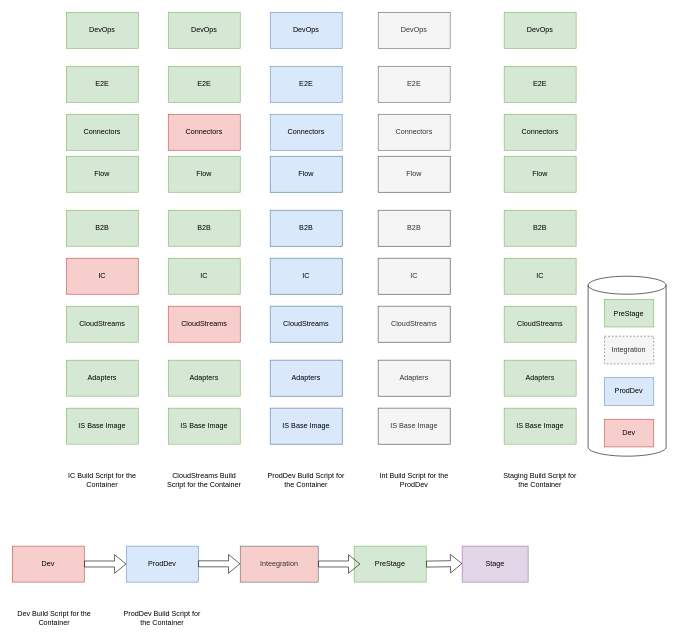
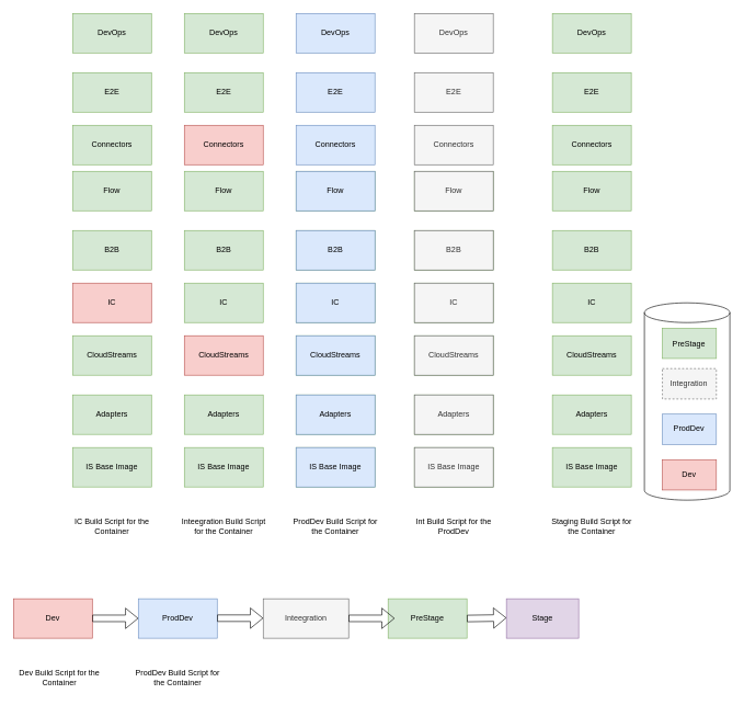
  <mxCell id="0" />
  <mxCell id="1" parent="0" />
  <mxCell id="2" value="" style="group" vertex="1" connectable="0" parent="1"><mxGeometry x="280" y="20" width="120" height="720" as="geometry" /></mxCell>
  <mxCell id="3" value="IC" style="rounded=0;whiteSpace=wrap;html=1;fillColor=#d5e8d4;strokeColor=#82b366;" vertex="1" parent="2"><mxGeometry y="410" width="120" height="60" as="geometry" /></mxCell>
  <mxCell id="4" value="B2B" style="rounded=0;whiteSpace=wrap;html=1;fillColor=#d5e8d4;strokeColor=#82b366;" vertex="1" parent="2"><mxGeometry y="330" width="120" height="60" as="geometry" /></mxCell>
  <mxCell id="5" value="Flow" style="rounded=0;whiteSpace=wrap;html=1;fillColor=#d5e8d4;strokeColor=#82b366;" vertex="1" parent="2"><mxGeometry y="240" width="120" height="60" as="geometry" /></mxCell>
  <mxCell id="6" value="IS Base Image" style="rounded=0;whiteSpace=wrap;html=1;fillColor=#d5e8d4;strokeColor=#82b366;" vertex="1" parent="2"><mxGeometry y="660" width="120" height="60" as="geometry" /></mxCell>
  <mxCell id="7" value="Adapters" style="rounded=0;whiteSpace=wrap;html=1;fillColor=#d5e8d4;strokeColor=#82b366;" vertex="1" parent="2"><mxGeometry y="580" width="120" height="60" as="geometry" /></mxCell>
  <mxCell id="8" value="CloudStreams" style="rounded=0;whiteSpace=wrap;html=1;fillColor=#f8cecc;strokeColor=#b85450;" vertex="1" parent="2"><mxGeometry y="490" width="120" height="60" as="geometry" /></mxCell>
  <mxCell id="9" value="Connectors" style="rounded=0;whiteSpace=wrap;html=1;fillColor=#f8cecc;strokeColor=#b85450;" vertex="1" parent="2"><mxGeometry y="170" width="120" height="60" as="geometry" /></mxCell>
  <mxCell id="10" value="E2E" style="rounded=0;whiteSpace=wrap;html=1;fillColor=#d5e8d4;strokeColor=#82b366;" vertex="1" parent="2"><mxGeometry y="90" width="120" height="60" as="geometry" /></mxCell>
  <mxCell id="11" value="DevOps" style="rounded=0;whiteSpace=wrap;html=1;fillColor=#d5e8d4;strokeColor=#82b366;" vertex="1" parent="2"><mxGeometry width="120" height="60" as="geometry" /></mxCell>
- <mxCell id="12" value="CloudStreams Build Script for the Container" style="text;html=1;strokeColor=none;fillColor=none;align=center;verticalAlign=middle;whiteSpace=wrap;rounded=0;" vertex="1" parent="1"><mxGeometry x="270" y="780" width="140" height="40" as="geometry" /></mxCell>
+ <mxCell id="12" value="Inteegration Build Script for the Container" style="text;html=1;strokeColor=none;fillColor=none;align=center;verticalAlign=middle;whiteSpace=wrap;rounded=0;" vertex="1" parent="1"><mxGeometry x="270" y="780" width="140" height="40" as="geometry" /></mxCell>
  <mxCell id="13" value="Dev Build Script for the Container" style="text;html=1;strokeColor=none;fillColor=none;align=center;verticalAlign=middle;whiteSpace=wrap;rounded=0;" vertex="1" parent="1"><mxGeometry x="20" y="1010" width="140" height="40" as="geometry" /></mxCell>
  <mxCell id="14" value="Dev" style="rounded=0;whiteSpace=wrap;html=1;fillColor=#f8cecc;strokeColor=#b85450;" vertex="1" parent="1"><mxGeometry x="20" y="910" width="120" height="60" as="geometry" /></mxCell>
  <mxCell id="15" value="ProdDev" style="rounded=0;whiteSpace=wrap;html=1;fillColor=#dae8fc;strokeColor=#6c8ebf;" vertex="1" parent="1"><mxGeometry x="210" y="910" width="120" height="60" as="geometry" /></mxCell>
- <mxCell id="16" value="Inteegration" style="rounded=0;whiteSpace=wrap;html=1;fillColor=#f8cecc;strokeColor=#666666;fontColor=#333333;" vertex="1" parent="1"><mxGeometry x="400" y="910" width="130" height="60" as="geometry" /></mxCell>
+ <mxCell id="16" value="Inteegration" style="rounded=0;whiteSpace=wrap;html=1;fillColor=#f5f5f5;strokeColor=#666666;fontColor=#333333;" vertex="1" parent="1"><mxGeometry x="400" y="910" width="130" height="60" as="geometry" /></mxCell>
  <mxCell id="17" value="PreStage" style="rounded=0;whiteSpace=wrap;html=1;fillColor=#d5e8d4;strokeColor=#82b366;" vertex="1" parent="1"><mxGeometry x="590" y="910" width="120" height="60" as="geometry" /></mxCell>
  <mxCell id="18" value="Stage" style="rounded=0;whiteSpace=wrap;html=1;fillColor=#e1d5e7;strokeColor=#9673a6;" vertex="1" parent="1"><mxGeometry x="770" y="910" width="110" height="60" as="geometry" /></mxCell>
  <mxCell id="19" style="edgeStyle=orthogonalEdgeStyle;rounded=0;orthogonalLoop=1;jettySize=auto;html=1;exitX=0.5;exitY=1;exitDx=0;exitDy=0;" edge="1" parent="1" source="15" target="15"><mxGeometry relative="1" as="geometry" /></mxCell>
  <mxCell id="20" value="ProdDev Build Script for the Container" style="text;html=1;strokeColor=none;fillColor=none;align=center;verticalAlign=middle;whiteSpace=wrap;rounded=0;" vertex="1" parent="1"><mxGeometry x="200" y="1010" width="140" height="40" as="geometry" /></mxCell>
  <mxCell id="21" value="" style="group" vertex="1" connectable="0" parent="1"><mxGeometry x="830" y="20" width="140" height="800" as="geometry" /></mxCell>
  <mxCell id="22" value="" style="group" vertex="1" connectable="0" parent="21"><mxGeometry x="10" width="120" height="720" as="geometry" /></mxCell>
  <mxCell id="23" value="IC" style="rounded=0;whiteSpace=wrap;html=1;fillColor=#d5e8d4;strokeColor=#82b366;" vertex="1" parent="22"><mxGeometry y="410" width="120" height="60" as="geometry" /></mxCell>
  <mxCell id="24" value="B2B" style="rounded=0;whiteSpace=wrap;html=1;fillColor=#d5e8d4;strokeColor=#82b366;" vertex="1" parent="22"><mxGeometry y="330" width="120" height="60" as="geometry" /></mxCell>
  <mxCell id="25" value="Flow" style="rounded=0;whiteSpace=wrap;html=1;fillColor=#d5e8d4;strokeColor=#82b366;" vertex="1" parent="22"><mxGeometry y="240" width="120" height="60" as="geometry" /></mxCell>
  <mxCell id="26" value="IS Base Image" style="rounded=0;whiteSpace=wrap;html=1;fillColor=#d5e8d4;strokeColor=#82b366;" vertex="1" parent="22"><mxGeometry y="660" width="120" height="60" as="geometry" /></mxCell>
  <mxCell id="27" value="Adapters" style="rounded=0;whiteSpace=wrap;html=1;fillColor=#d5e8d4;strokeColor=#82b366;" vertex="1" parent="22"><mxGeometry y="580" width="120" height="60" as="geometry" /></mxCell>
  <mxCell id="28" value="CloudStreams" style="rounded=0;whiteSpace=wrap;html=1;fillColor=#d5e8d4;strokeColor=#82b366;" vertex="1" parent="22"><mxGeometry y="490" width="120" height="60" as="geometry" /></mxCell>
  <mxCell id="29" value="Connectors" style="rounded=0;whiteSpace=wrap;html=1;fillColor=#d5e8d4;strokeColor=#82b366;" vertex="1" parent="22"><mxGeometry y="170" width="120" height="60" as="geometry" /></mxCell>
  <mxCell id="30" value="E2E" style="rounded=0;whiteSpace=wrap;html=1;fillColor=#d5e8d4;strokeColor=#82b366;" vertex="1" parent="22"><mxGeometry y="90" width="120" height="60" as="geometry" /></mxCell>
  <mxCell id="31" value="DevOps" style="rounded=0;whiteSpace=wrap;html=1;fillColor=#d5e8d4;strokeColor=#82b366;" vertex="1" parent="22"><mxGeometry width="120" height="60" as="geometry" /></mxCell>
  <mxCell id="32" value="Staging Build Script for the Container" style="text;html=1;strokeColor=none;fillColor=none;align=center;verticalAlign=middle;whiteSpace=wrap;rounded=0;" vertex="1" parent="21"><mxGeometry y="760" width="140" height="40" as="geometry" /></mxCell>
  <mxCell id="33" value="" style="group" vertex="1" connectable="0" parent="1"><mxGeometry x="100" y="20" width="140" height="800" as="geometry" /></mxCell>
  <mxCell id="34" value="" style="group" vertex="1" connectable="0" parent="33"><mxGeometry x="10" width="120" height="720" as="geometry" /></mxCell>
  <mxCell id="35" value="IC" style="rounded=0;whiteSpace=wrap;html=1;fillColor=#f8cecc;strokeColor=#b85450;" vertex="1" parent="34"><mxGeometry y="410" width="120" height="60" as="geometry" /></mxCell>
  <mxCell id="36" value="B2B" style="rounded=0;whiteSpace=wrap;html=1;fillColor=#d5e8d4;strokeColor=#82b366;" vertex="1" parent="34"><mxGeometry y="330" width="120" height="60" as="geometry" /></mxCell>
  <mxCell id="37" value="Flow" style="rounded=0;whiteSpace=wrap;html=1;fillColor=#d5e8d4;strokeColor=#82b366;" vertex="1" parent="34"><mxGeometry y="240" width="120" height="60" as="geometry" /></mxCell>
  <mxCell id="38" value="IS Base Image" style="rounded=0;whiteSpace=wrap;html=1;fillColor=#d5e8d4;strokeColor=#82b366;" vertex="1" parent="34"><mxGeometry y="660" width="120" height="60" as="geometry" /></mxCell>
  <mxCell id="39" value="Adapters" style="rounded=0;whiteSpace=wrap;html=1;fillColor=#d5e8d4;strokeColor=#82b366;" vertex="1" parent="34"><mxGeometry y="580" width="120" height="60" as="geometry" /></mxCell>
  <mxCell id="40" value="CloudStreams" style="rounded=0;whiteSpace=wrap;html=1;fillColor=#d5e8d4;strokeColor=#82b366;" vertex="1" parent="34"><mxGeometry y="490" width="120" height="60" as="geometry" /></mxCell>
  <mxCell id="41" value="Connectors" style="rounded=0;whiteSpace=wrap;html=1;fillColor=#d5e8d4;strokeColor=#82b366;" vertex="1" parent="34"><mxGeometry y="170" width="120" height="60" as="geometry" /></mxCell>
  <mxCell id="42" value="E2E" style="rounded=0;whiteSpace=wrap;html=1;fillColor=#d5e8d4;strokeColor=#82b366;" vertex="1" parent="34"><mxGeometry y="90" width="120" height="60" as="geometry" /></mxCell>
  <mxCell id="43" value="DevOps" style="rounded=0;whiteSpace=wrap;html=1;fillColor=#d5e8d4;strokeColor=#82b366;" vertex="1" parent="34"><mxGeometry width="120" height="60" as="geometry" /></mxCell>
  <mxCell id="44" value="IC Build Script for the Container" style="text;html=1;strokeColor=none;fillColor=none;align=center;verticalAlign=middle;whiteSpace=wrap;rounded=0;" vertex="1" parent="33"><mxGeometry y="760" width="140" height="40" as="geometry" /></mxCell>
  <mxCell id="45" value="" style="shape=flexArrow;endArrow=classic;html=1;exitX=1;exitY=0.5;exitDx=0;exitDy=0;entryX=0;entryY=0.5;entryDx=0;entryDy=0;" edge="1" parent="1"><mxGeometry width="50" height="50" relative="1" as="geometry"><mxPoint x="140" y="939.75" as="sourcePoint" /><mxPoint x="210" y="939.75" as="targetPoint" /><Array as="points" /></mxGeometry></mxCell>
  <mxCell id="46" value="" style="shape=flexArrow;endArrow=classic;html=1;exitX=1;exitY=0.5;exitDx=0;exitDy=0;entryX=0;entryY=0.5;entryDx=0;entryDy=0;" edge="1" parent="1"><mxGeometry width="50" height="50" relative="1" as="geometry"><mxPoint x="530" y="939.75" as="sourcePoint" /><mxPoint x="600" y="939.75" as="targetPoint" /><Array as="points" /></mxGeometry></mxCell>
  <mxCell id="47" value="" style="shape=flexArrow;endArrow=classic;html=1;exitX=1;exitY=0.5;exitDx=0;exitDy=0;" edge="1" parent="1" source="17"><mxGeometry width="50" height="50" relative="1" as="geometry"><mxPoint x="720" y="939.25" as="sourcePoint" /><mxPoint x="770" y="939" as="targetPoint" /><Array as="points" /></mxGeometry></mxCell>
  <mxCell id="48" value="" style="shape=flexArrow;endArrow=classic;html=1;exitX=1;exitY=0.5;exitDx=0;exitDy=0;entryX=0;entryY=0.5;entryDx=0;entryDy=0;" edge="1" parent="1"><mxGeometry width="50" height="50" relative="1" as="geometry"><mxPoint x="330" y="939.5" as="sourcePoint" /><mxPoint x="400" y="939.5" as="targetPoint" /><Array as="points" /></mxGeometry></mxCell>
  <mxCell id="49" value="" style="group" vertex="1" connectable="0" parent="1"><mxGeometry x="980" y="460" width="130" height="300" as="geometry" /></mxCell>
  <mxCell id="50" value="" style="shape=cylinder3;whiteSpace=wrap;html=1;boundedLbl=1;backgroundOutline=1;size=15;" vertex="1" parent="49"><mxGeometry width="130" height="300" as="geometry" /></mxCell>
  <mxCell id="51" value="PreStage" style="rounded=0;whiteSpace=wrap;html=1;fillColor=#d5e8d4;strokeColor=#82b366;" vertex="1" parent="49"><mxGeometry x="27.368" y="38.462" width="82.105" height="46.154" as="geometry" /></mxCell>
  <mxCell id="52" value="Dev" style="rounded=0;whiteSpace=wrap;html=1;fillColor=#f8cecc;strokeColor=#b85450;" vertex="1" parent="49"><mxGeometry x="27.368" y="238.462" width="82.105" height="46.154" as="geometry" /></mxCell>
  <mxCell id="53" value="ProdDev" style="rounded=0;whiteSpace=wrap;html=1;fillColor=#dae8fc;strokeColor=#6c8ebf;" vertex="1" parent="49"><mxGeometry x="27.368" y="169.231" width="82.105" height="46.154" as="geometry" /></mxCell>
  <mxCell id="54" value="Integration" style="rounded=0;whiteSpace=wrap;html=1;fillColor=#f5f5f5;strokeColor=#666666;fontColor=#333333;dashed=1;" vertex="1" parent="49"><mxGeometry x="27.368" y="100" width="82.105" height="46.154" as="geometry" /></mxCell>
  <mxCell id="55" value="" style="group" vertex="1" connectable="0" parent="1"><mxGeometry x="440" y="20" width="140" height="800" as="geometry" /></mxCell>
  <mxCell id="56" value="" style="group" vertex="1" connectable="0" parent="55"><mxGeometry x="10" width="120" height="720" as="geometry" /></mxCell>
  <mxCell id="57" value="IC" style="rounded=0;whiteSpace=wrap;html=1;fillColor=#d5e8d4;strokeColor=#82b366;" vertex="1" parent="56"><mxGeometry y="410" width="120" height="60" as="geometry" /></mxCell>
  <mxCell id="58" value="B2B" style="rounded=0;whiteSpace=wrap;html=1;fillColor=#d5e8d4;strokeColor=#82b366;" vertex="1" parent="56"><mxGeometry y="330" width="120" height="60" as="geometry" /></mxCell>
  <mxCell id="59" value="Flow" style="rounded=0;whiteSpace=wrap;html=1;fillColor=#d5e8d4;strokeColor=#82b366;" vertex="1" parent="56"><mxGeometry y="240" width="120" height="60" as="geometry" /></mxCell>
  <mxCell id="60" value="IS Base Image" style="rounded=0;whiteSpace=wrap;html=1;fillColor=#d5e8d4;strokeColor=#82b366;" vertex="1" parent="56"><mxGeometry y="660" width="120" height="60" as="geometry" /></mxCell>
  <mxCell id="61" value="Adapters" style="rounded=0;whiteSpace=wrap;html=1;fillColor=#d5e8d4;strokeColor=#82b366;" vertex="1" parent="56"><mxGeometry y="580" width="120" height="60" as="geometry" /></mxCell>
  <mxCell id="62" value="CloudStreams" style="rounded=0;whiteSpace=wrap;html=1;fillColor=#d5e8d4;strokeColor=#82b366;" vertex="1" parent="56"><mxGeometry y="490" width="120" height="60" as="geometry" /></mxCell>
  <mxCell id="63" value="Connectors" style="rounded=0;whiteSpace=wrap;html=1;fillColor=#dae8fc;strokeColor=#6c8ebf;" vertex="1" parent="56"><mxGeometry y="170" width="120" height="60" as="geometry" /></mxCell>
  <mxCell id="64" value="E2E" style="rounded=0;whiteSpace=wrap;html=1;fillColor=#dae8fc;strokeColor=#6c8ebf;" vertex="1" parent="56"><mxGeometry y="90" width="120" height="60" as="geometry" /></mxCell>
  <mxCell id="65" value="DevOps" style="rounded=0;whiteSpace=wrap;html=1;fillColor=#dae8fc;strokeColor=#6c8ebf;" vertex="1" parent="56"><mxGeometry width="120" height="60" as="geometry" /></mxCell>
  <mxCell id="66" value="IS Base Image" style="rounded=0;whiteSpace=wrap;html=1;fillColor=#dae8fc;strokeColor=#6c8ebf;" vertex="1" parent="56"><mxGeometry y="660" width="120" height="60" as="geometry" /></mxCell>
  <mxCell id="67" value="Adapters" style="rounded=0;whiteSpace=wrap;html=1;fillColor=#dae8fc;strokeColor=#6c8ebf;" vertex="1" parent="56"><mxGeometry y="580" width="120" height="60" as="geometry" /></mxCell>
  <mxCell id="68" value="CloudStreams" style="rounded=0;whiteSpace=wrap;html=1;fillColor=#dae8fc;strokeColor=#6c8ebf;" vertex="1" parent="56"><mxGeometry y="490" width="120" height="60" as="geometry" /></mxCell>
  <mxCell id="69" value="IC" style="rounded=0;whiteSpace=wrap;html=1;fillColor=#dae8fc;strokeColor=#6c8ebf;" vertex="1" parent="56"><mxGeometry y="410" width="120" height="60" as="geometry" /></mxCell>
  <mxCell id="70" value="B2B" style="rounded=0;whiteSpace=wrap;html=1;fillColor=#dae8fc;strokeColor=#6c8ebf;" vertex="1" parent="56"><mxGeometry y="330" width="120" height="60" as="geometry" /></mxCell>
  <mxCell id="71" value="Flow" style="rounded=0;whiteSpace=wrap;html=1;fillColor=#dae8fc;strokeColor=#6c8ebf;" vertex="1" parent="56"><mxGeometry y="240" width="120" height="60" as="geometry" /></mxCell>
  <mxCell id="72" value="ProdDev Build Script for the Container" style="text;html=1;strokeColor=none;fillColor=none;align=center;verticalAlign=middle;whiteSpace=wrap;rounded=0;" vertex="1" parent="55"><mxGeometry y="760" width="140" height="40" as="geometry" /></mxCell>
  <mxCell id="73" value="" style="group" vertex="1" connectable="0" parent="1"><mxGeometry x="620" y="20" width="140" height="800" as="geometry" /></mxCell>
  <mxCell id="74" value="" style="group" vertex="1" connectable="0" parent="73"><mxGeometry x="10" width="120" height="720" as="geometry" /></mxCell>
  <mxCell id="75" value="IC" style="rounded=0;whiteSpace=wrap;html=1;fillColor=#d5e8d4;strokeColor=#82b366;" vertex="1" parent="74"><mxGeometry y="410" width="120" height="60" as="geometry" /></mxCell>
  <mxCell id="76" value="B2B" style="rounded=0;whiteSpace=wrap;html=1;fillColor=#d5e8d4;strokeColor=#82b366;" vertex="1" parent="74"><mxGeometry y="330" width="120" height="60" as="geometry" /></mxCell>
  <mxCell id="77" value="Flow" style="rounded=0;whiteSpace=wrap;html=1;fillColor=#d5e8d4;strokeColor=#82b366;" vertex="1" parent="74"><mxGeometry y="240" width="120" height="60" as="geometry" /></mxCell>
  <mxCell id="78" value="IS Base Image" style="rounded=0;whiteSpace=wrap;html=1;fillColor=#d5e8d4;strokeColor=#82b366;" vertex="1" parent="74"><mxGeometry y="660" width="120" height="60" as="geometry" /></mxCell>
  <mxCell id="79" value="Adapters" style="rounded=0;whiteSpace=wrap;html=1;fillColor=#d5e8d4;strokeColor=#82b366;" vertex="1" parent="74"><mxGeometry y="580" width="120" height="60" as="geometry" /></mxCell>
  <mxCell id="80" value="CloudStreams" style="rounded=0;whiteSpace=wrap;html=1;fillColor=#d5e8d4;strokeColor=#82b366;" vertex="1" parent="74"><mxGeometry y="490" width="120" height="60" as="geometry" /></mxCell>
  <mxCell id="81" value="Connectors" style="rounded=0;whiteSpace=wrap;html=1;fillColor=#f5f5f5;strokeColor=#666666;fontColor=#333333;" vertex="1" parent="74"><mxGeometry y="170" width="120" height="60" as="geometry" /></mxCell>
  <mxCell id="82" value="E2E" style="rounded=0;whiteSpace=wrap;html=1;fillColor=#f5f5f5;strokeColor=#666666;fontColor=#333333;" vertex="1" parent="74"><mxGeometry y="90" width="120" height="60" as="geometry" /></mxCell>
  <mxCell id="83" value="DevOps" style="rounded=0;whiteSpace=wrap;html=1;fillColor=#f5f5f5;strokeColor=#666666;fontColor=#333333;" vertex="1" parent="74"><mxGeometry width="120" height="60" as="geometry" /></mxCell>
  <mxCell id="84" value="IS Base Image" style="rounded=0;whiteSpace=wrap;html=1;fillColor=#f5f5f5;strokeColor=#666666;fontColor=#333333;" vertex="1" parent="74"><mxGeometry y="660" width="120" height="60" as="geometry" /></mxCell>
  <mxCell id="85" value="Adapters" style="rounded=0;whiteSpace=wrap;html=1;fillColor=#f5f5f5;strokeColor=#666666;fontColor=#333333;" vertex="1" parent="74"><mxGeometry y="580" width="120" height="60" as="geometry" /></mxCell>
  <mxCell id="86" value="CloudStreams" style="rounded=0;whiteSpace=wrap;html=1;fillColor=#f5f5f5;strokeColor=#666666;fontColor=#333333;" vertex="1" parent="74"><mxGeometry y="490" width="120" height="60" as="geometry" /></mxCell>
  <mxCell id="87" value="IC" style="rounded=0;whiteSpace=wrap;html=1;fillColor=#f5f5f5;strokeColor=#666666;fontColor=#333333;" vertex="1" parent="74"><mxGeometry y="410" width="120" height="60" as="geometry" /></mxCell>
  <mxCell id="88" value="B2B" style="rounded=0;whiteSpace=wrap;html=1;fillColor=#f5f5f5;strokeColor=#666666;fontColor=#333333;" vertex="1" parent="74"><mxGeometry y="330" width="120" height="60" as="geometry" /></mxCell>
  <mxCell id="89" value="Flow" style="rounded=0;whiteSpace=wrap;html=1;fillColor=#f5f5f5;strokeColor=#666666;fontColor=#333333;" vertex="1" parent="74"><mxGeometry y="240" width="120" height="60" as="geometry" /></mxCell>
  <mxCell id="90" value="Int Build Script for the ProdDev" style="text;html=1;strokeColor=none;fillColor=none;align=center;verticalAlign=middle;whiteSpace=wrap;rounded=0;" vertex="1" parent="73"><mxGeometry y="760" width="140" height="40" as="geometry" /></mxCell>
